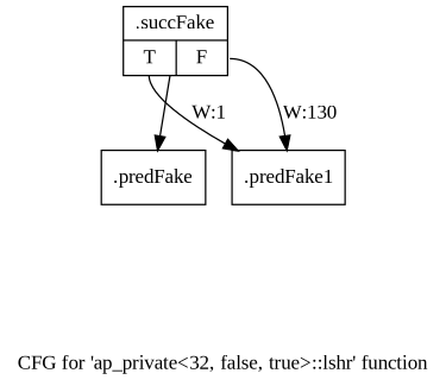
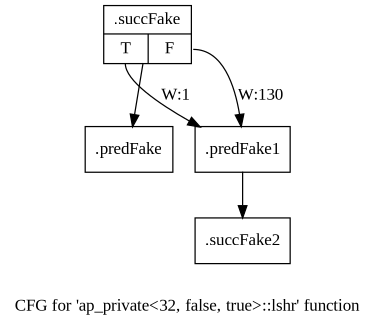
  digraph {
    fontname="Liberation Serif"
    label="CFG for 'ap_private\<32, false, true\>::lshr' function"
    node [fontname="Liberation Serif" shape=record filename="/media/miguel/NewVolume/Linux/Xilinx/Vitis_HLS/2020.2/include/etc/ap_private.h" linenumber=1855]
    edge [execusionnum=129 filename="/media/miguel/NewVolume/Linux/Xilinx/Vitis_HLS/2020.2/include/etc/ap_private.h" fontname="Liberation Serif"]
    n1 [label="{.predFake}" filename="" linenumber=""]
    n2 [label="{.succFake|{<s0>T|<s1>F}}"]
    n3 [label="{.predFake1}"]
+   n4 [label="{.succFake2}"]
    n2 -> n1
    n2 -> n3 [execusionnum=0 label="W:1" tailport=s0]
    n2 -> n3 [label="W:130" tailport=s1]
+   n3 -> n4
  }
